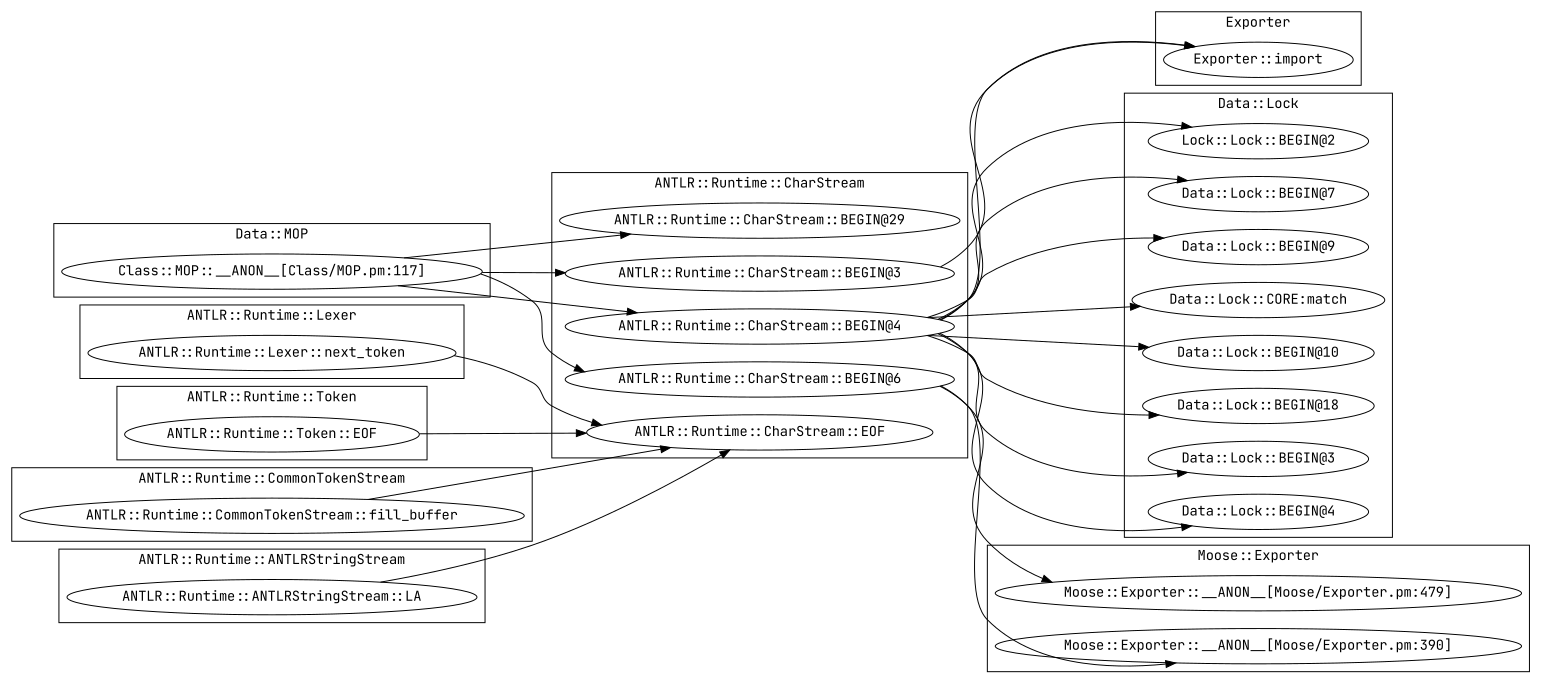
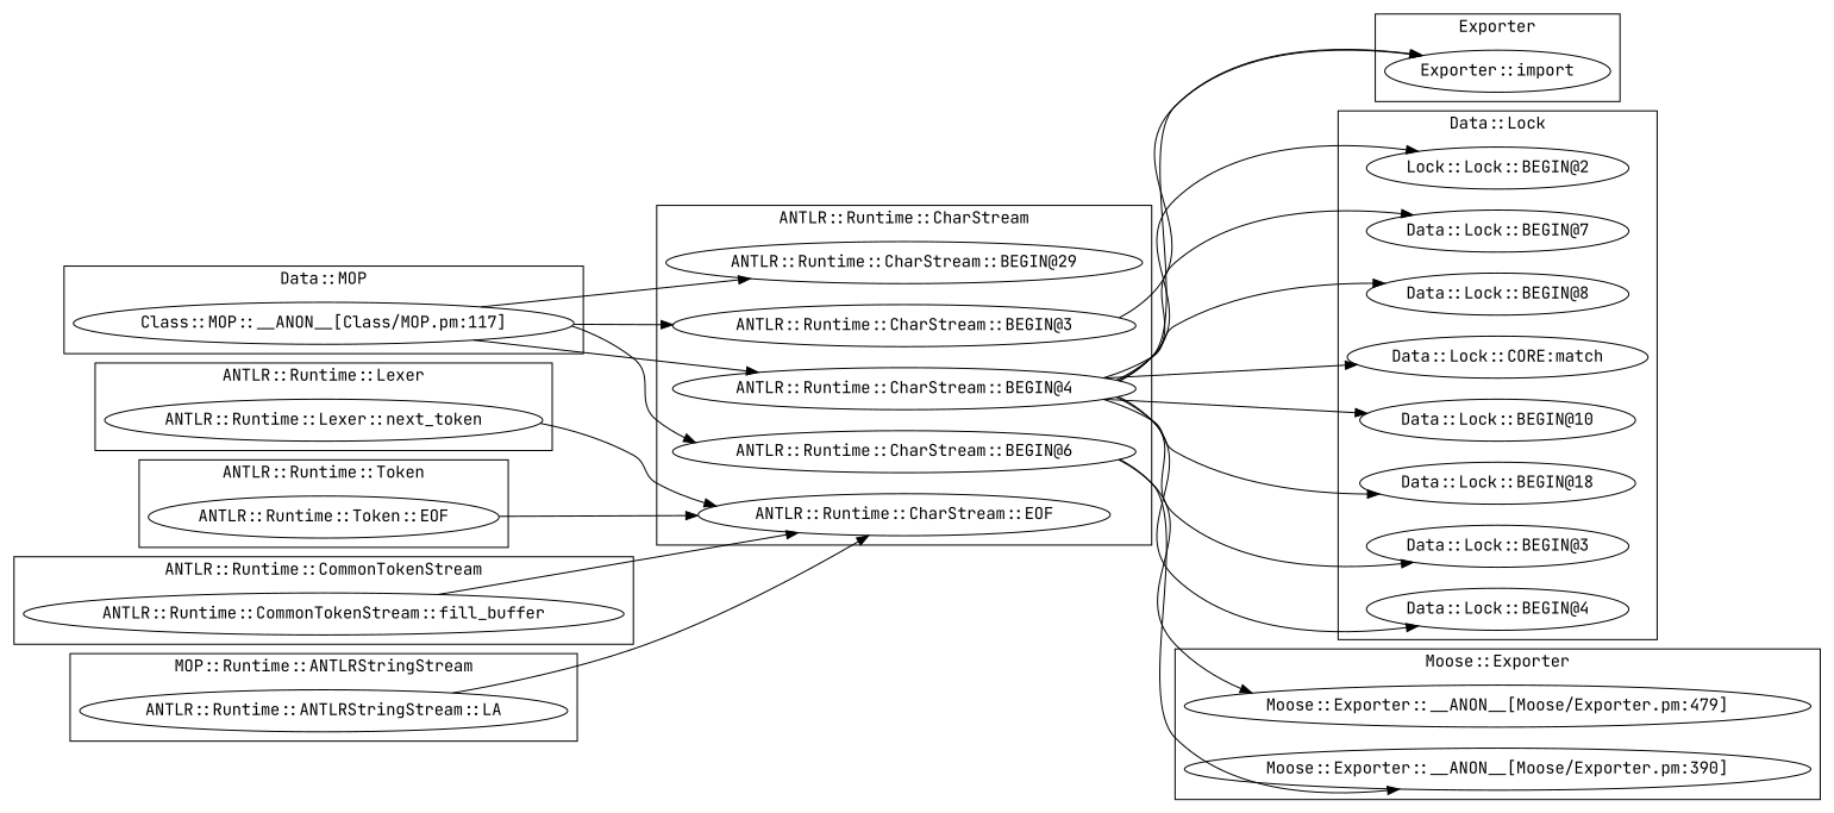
  digraph {
    fontname="JetBrains Mono"
    rankdir=LR
    node [fontname="JetBrains Mono"]
    edge [fontname="JetBrains Mono"]
    "ANTLR::Runtime::CharStream::EOF"
    "ANTLR::Runtime::CharStream::BEGIN@3"
    "ANTLR::Runtime::CharStream::BEGIN@4"
    "ANTLR::Runtime::CharStream::BEGIN@6"
    "ANTLR::Runtime::CharStream::BEGIN@29"
    "Moose::Exporter::__ANON__[Moose/Exporter.pm:479]"
    "Moose::Exporter::__ANON__[Moose/Exporter.pm:390]"
    "Class::MOP::__ANON__[Class/MOP.pm:117]"
    "ANTLR::Runtime::Lexer::next_token"
    "Exporter::import"
    "ANTLR::Runtime::Token::EOF"
    n12 [label="Lock::Lock::BEGIN@2"]
    "Data::Lock::BEGIN@7"
-   "Data::Lock::BEGIN@8" [label="Data::Lock::BEGIN@9"]
+   "Data::Lock::BEGIN@8"
    "Data::Lock::CORE:match"
    "Data::Lock::BEGIN@10"
    "Data::Lock::BEGIN@18"
    "Data::Lock::BEGIN@3"
    "Data::Lock::BEGIN@4"
    "ANTLR::Runtime::CommonTokenStream::fill_buffer"
    "ANTLR::Runtime::ANTLRStringStream::LA"
    subgraph cluster_1 {
      label="ANTLR::Runtime::CharStream"
      "ANTLR::Runtime::CharStream::EOF"
      "ANTLR::Runtime::CharStream::BEGIN@3"
      "ANTLR::Runtime::CharStream::BEGIN@4"
      "ANTLR::Runtime::CharStream::BEGIN@6"
      "ANTLR::Runtime::CharStream::BEGIN@29"
    }
    subgraph cluster_2 {
      label="Moose::Exporter"
      "Moose::Exporter::__ANON__[Moose/Exporter.pm:479]"
      "Moose::Exporter::__ANON__[Moose/Exporter.pm:390]"
    }
    subgraph cluster_3 {
      label="Data::MOP"
      "Class::MOP::__ANON__[Class/MOP.pm:117]"
    }
    subgraph cluster_4 {
      label="ANTLR::Runtime::Lexer"
      "ANTLR::Runtime::Lexer::next_token"
    }
    subgraph cluster_5 {
      label=Exporter
      "Exporter::import"
    }
    subgraph cluster_6 {
      label="ANTLR::Runtime::Token"
      "ANTLR::Runtime::Token::EOF"
    }
    subgraph cluster_7 {
      label="Data::Lock"
      n12
      "Data::Lock::BEGIN@7"
      "Data::Lock::BEGIN@8"
      "Data::Lock::CORE:match"
      "Data::Lock::BEGIN@10"
      "Data::Lock::BEGIN@18"
      "Data::Lock::BEGIN@3"
      "Data::Lock::BEGIN@4"
    }
    subgraph cluster_8 {
      label="ANTLR::Runtime::CommonTokenStream"
      "ANTLR::Runtime::CommonTokenStream::fill_buffer"
    }
    subgraph cluster_9 {
-     label="ANTLR::Runtime::ANTLRStringStream"
+     label="MOP::Runtime::ANTLRStringStream"
      "ANTLR::Runtime::ANTLRStringStream::LA"
    }
    "ANTLR::Runtime::CharStream::BEGIN@3" -> "Exporter::import"
    "ANTLR::Runtime::CharStream::BEGIN@4" -> "Exporter::import"
    "ANTLR::Runtime::CharStream::BEGIN@4" -> n12
    "ANTLR::Runtime::CharStream::BEGIN@4" -> "Data::Lock::BEGIN@7"
    "ANTLR::Runtime::CharStream::BEGIN@4" -> "Data::Lock::BEGIN@8"
    "ANTLR::Runtime::CharStream::BEGIN@4" -> "Data::Lock::CORE:match"
    "ANTLR::Runtime::CharStream::BEGIN@4" -> "Data::Lock::BEGIN@10"
    "ANTLR::Runtime::CharStream::BEGIN@4" -> "Data::Lock::BEGIN@18"
    "ANTLR::Runtime::CharStream::BEGIN@4" -> "Data::Lock::BEGIN@3"
    "ANTLR::Runtime::CharStream::BEGIN@4" -> "Data::Lock::BEGIN@4"
    "ANTLR::Runtime::CharStream::BEGIN@6" -> "Moose::Exporter::__ANON__[Moose/Exporter.pm:479]"
    "ANTLR::Runtime::CharStream::BEGIN@6" -> "Moose::Exporter::__ANON__[Moose/Exporter.pm:390]"
    "Class::MOP::__ANON__[Class/MOP.pm:117]" -> "ANTLR::Runtime::CharStream::BEGIN@3"
    "Class::MOP::__ANON__[Class/MOP.pm:117]" -> "ANTLR::Runtime::CharStream::BEGIN@4"
    "Class::MOP::__ANON__[Class/MOP.pm:117]" -> "ANTLR::Runtime::CharStream::BEGIN@6"
    "Class::MOP::__ANON__[Class/MOP.pm:117]" -> "ANTLR::Runtime::CharStream::BEGIN@29"
    "ANTLR::Runtime::Lexer::next_token" -> "ANTLR::Runtime::CharStream::EOF"
    "ANTLR::Runtime::Token::EOF" -> "ANTLR::Runtime::CharStream::EOF"
    "ANTLR::Runtime::CommonTokenStream::fill_buffer" -> "ANTLR::Runtime::CharStream::EOF"
    "ANTLR::Runtime::ANTLRStringStream::LA" -> "ANTLR::Runtime::CharStream::EOF"
  }
